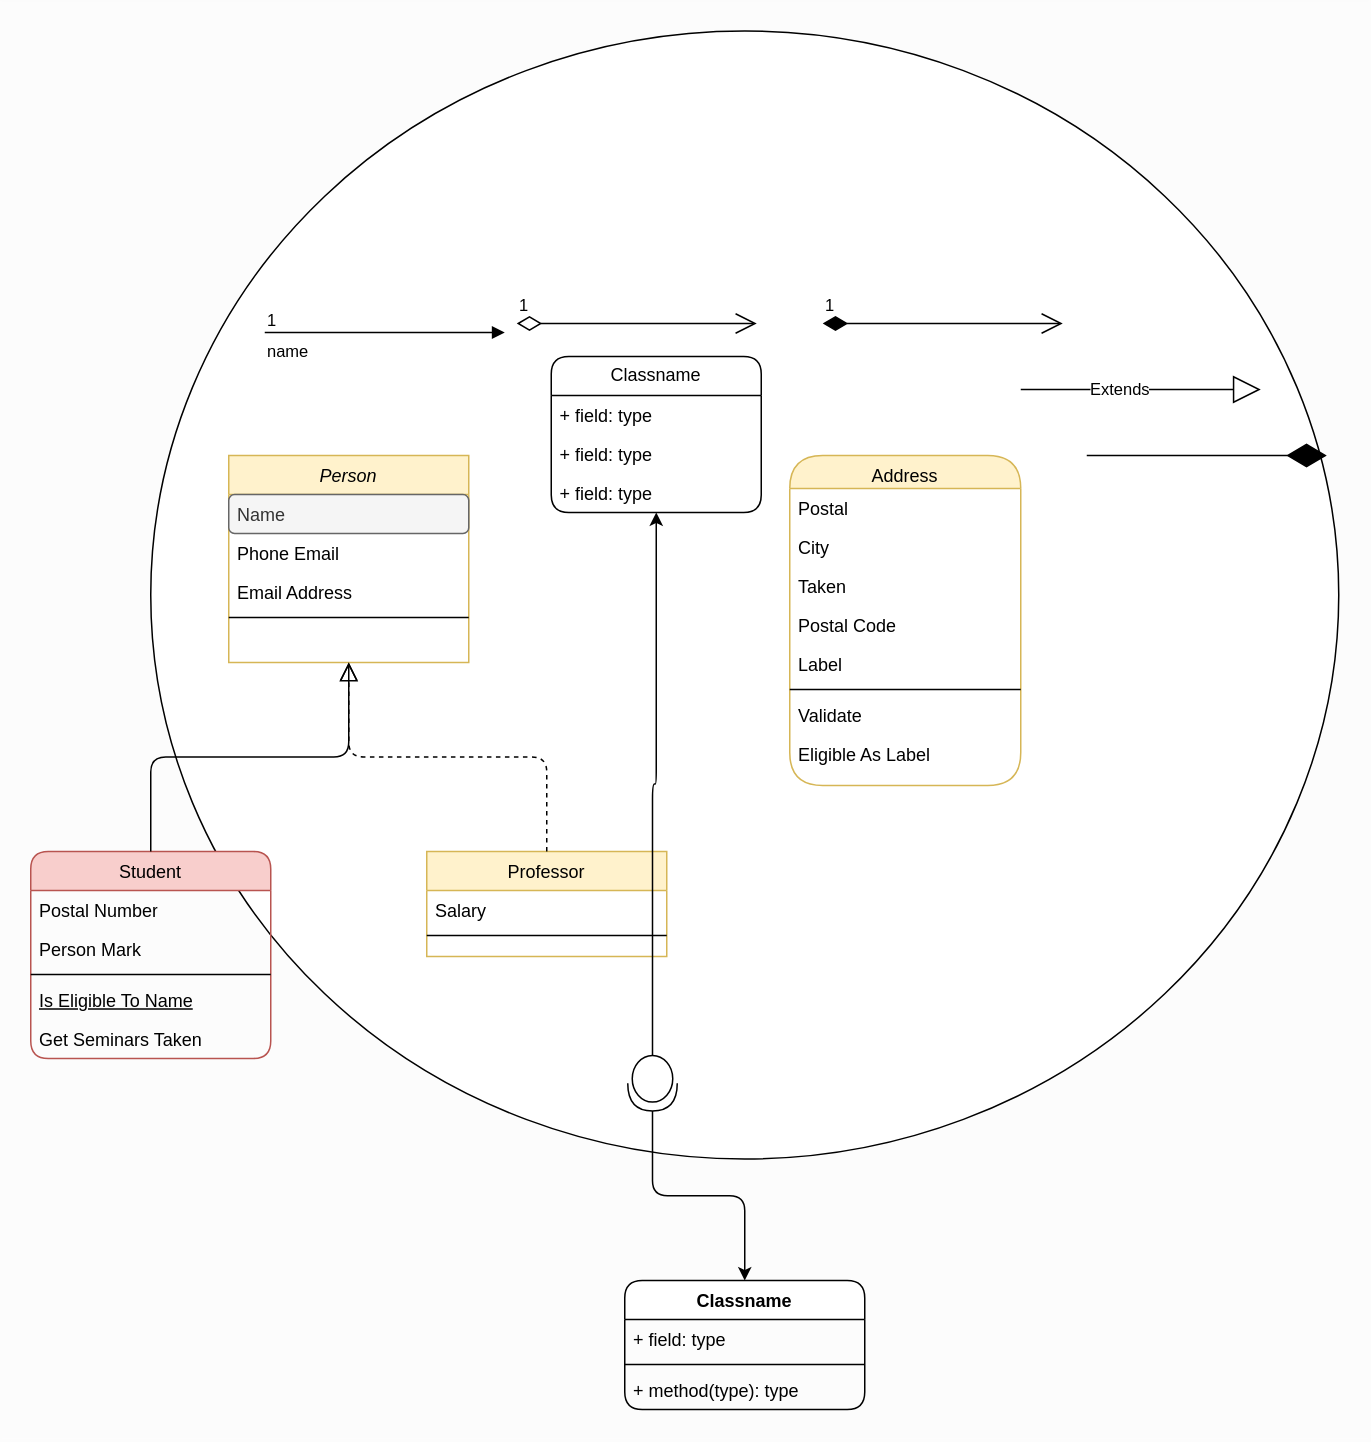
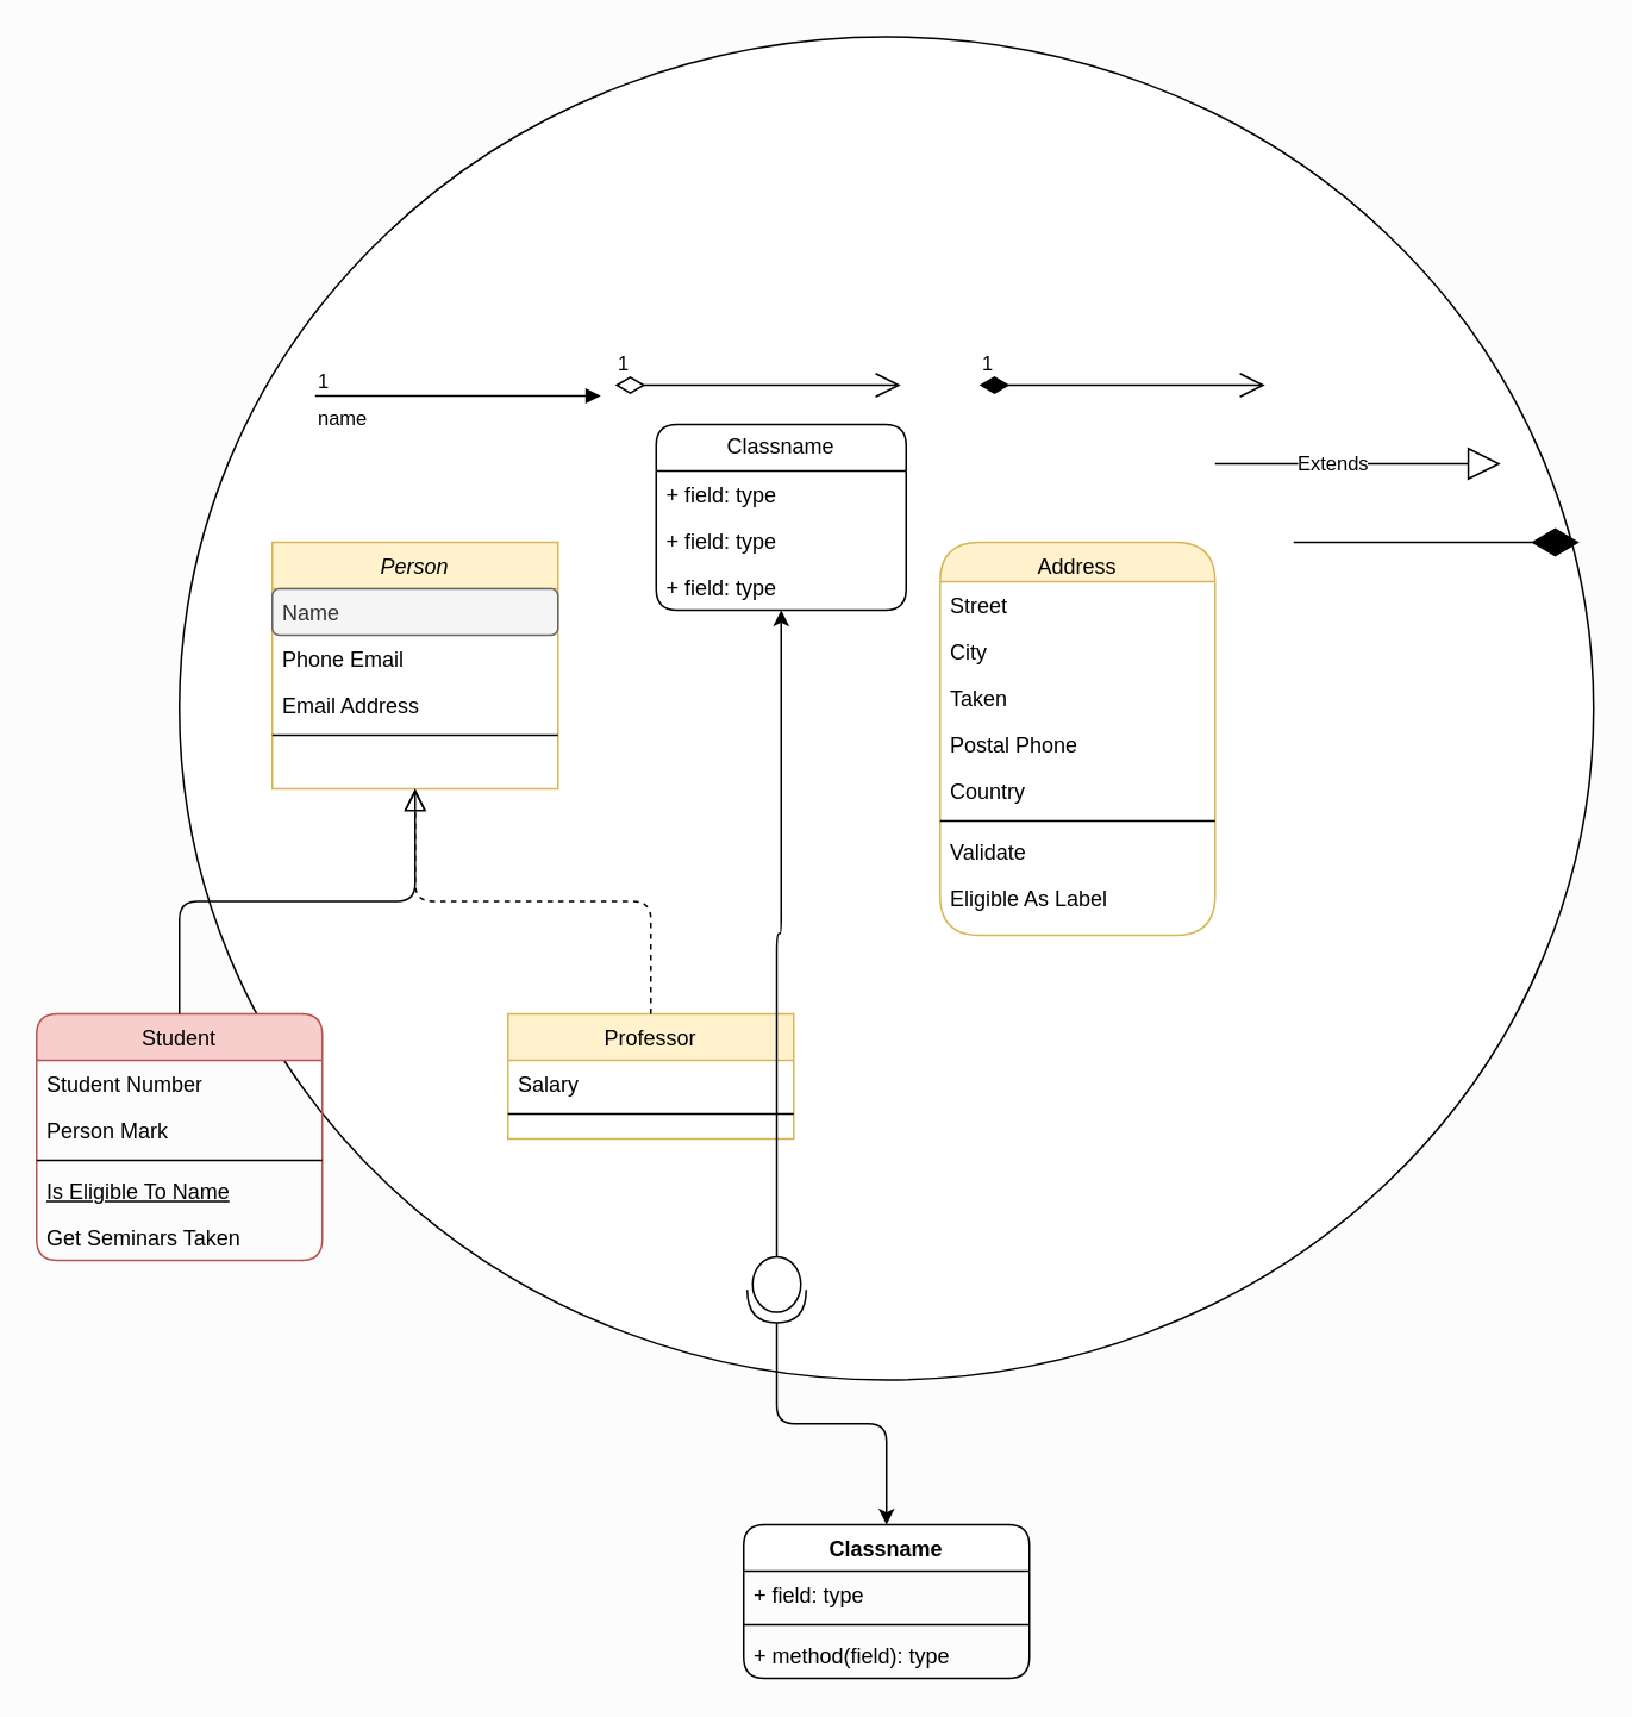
  <mxCell id="0" />
  <mxCell id="1" parent="0" />
  <mxCell id="2" value="" style="ellipse;whiteSpace=wrap;html=1;rounded=1;" vertex="1" parent="1"><mxGeometry x="100" y="20" width="792" height="752" as="geometry" /></mxCell>
  <mxCell id="3" value="Person" style="swimlane;fontStyle=2;align=center;verticalAlign=top;childLayout=stackLayout;horizontal=1;startSize=26;horizontalStack=0;resizeParent=1;resizeLast=0;collapsible=1;marginBottom=0;rounded=1;shadow=0;strokeWidth=1;labelBackgroundColor=none;backgroundOutline=0;whiteSpace=wrap;fillColor=#fff2cc;strokeColor=#d6b656;html=1;arcSize=0;" parent="1" vertex="1"><mxGeometry x="152" y="303" width="160" height="138" as="geometry"><mxRectangle x="230" y="140" width="160" height="26" as="alternateBounds" /></mxGeometry></mxCell>
  <mxCell id="4" value="Name" style="text;align=left;verticalAlign=top;spacingLeft=4;spacingRight=4;overflow=hidden;rotatable=0;points=[[0,0.5],[1,0.5]];portConstraint=eastwest;labelBackgroundColor=none;rounded=1;backgroundOutline=0;whiteSpace=wrap;fillColor=#f5f5f5;fontColor=#333333;strokeColor=#666666;html=1;" parent="3" vertex="1"><mxGeometry y="26" width="160" height="26" as="geometry" /></mxCell>
  <mxCell id="5" value="Phone Email" style="text;align=left;verticalAlign=top;spacingLeft=4;spacingRight=4;overflow=hidden;rotatable=0;points=[[0,0.5],[1,0.5]];portConstraint=eastwest;rounded=1;shadow=0;html=1;labelBackgroundColor=none;backgroundOutline=0;whiteSpace=wrap;" parent="3" vertex="1"><mxGeometry y="52" width="160" height="26" as="geometry" /></mxCell>
  <mxCell id="6" value="Email Address" style="text;align=left;verticalAlign=top;spacingLeft=4;spacingRight=4;overflow=hidden;rotatable=0;points=[[0,0.5],[1,0.5]];portConstraint=eastwest;rounded=1;shadow=0;html=1;labelBackgroundColor=none;backgroundOutline=0;whiteSpace=wrap;" parent="3" vertex="1"><mxGeometry y="78" width="160" height="26" as="geometry" /></mxCell>
  <mxCell id="7" value="" style="line;html=1;strokeWidth=1;align=left;verticalAlign=middle;spacingTop=-1;spacingLeft=3;spacingRight=3;rotatable=0;labelPosition=right;points=[];portConstraint=eastwest;labelBackgroundColor=none;rounded=1;backgroundOutline=0;whiteSpace=wrap;" parent="3" vertex="1"><mxGeometry y="104" width="160" height="8" as="geometry" /></mxCell>
  <mxCell id="8" value="Student" style="swimlane;fontStyle=0;align=center;verticalAlign=top;childLayout=stackLayout;horizontal=1;startSize=26;horizontalStack=0;resizeParent=1;resizeLast=0;collapsible=1;marginBottom=0;rounded=1;shadow=0;strokeWidth=1;labelBackgroundColor=none;backgroundOutline=0;whiteSpace=wrap;fillColor=#f8cecc;strokeColor=#b85450;html=1;" parent="1" vertex="1"><mxGeometry x="20" y="567" width="160" height="138" as="geometry"><mxRectangle x="130" y="380" width="160" height="26" as="alternateBounds" /></mxGeometry></mxCell>
- <mxCell id="9" value="Postal Number" style="text;align=left;verticalAlign=top;spacingLeft=4;spacingRight=4;overflow=hidden;rotatable=0;points=[[0,0.5],[1,0.5]];portConstraint=eastwest;labelBackgroundColor=none;rounded=1;backgroundOutline=0;whiteSpace=wrap;html=1;" parent="8" vertex="1"><mxGeometry y="26" width="160" height="26" as="geometry" /></mxCell>
+ <mxCell id="9" value="Student Number" style="text;align=left;verticalAlign=top;spacingLeft=4;spacingRight=4;overflow=hidden;rotatable=0;points=[[0,0.5],[1,0.5]];portConstraint=eastwest;labelBackgroundColor=none;rounded=1;backgroundOutline=0;whiteSpace=wrap;html=1;" parent="8" vertex="1"><mxGeometry y="26" width="160" height="26" as="geometry" /></mxCell>
  <mxCell id="10" value="Person Mark" style="text;align=left;verticalAlign=top;spacingLeft=4;spacingRight=4;overflow=hidden;rotatable=0;points=[[0,0.5],[1,0.5]];portConstraint=eastwest;rounded=1;shadow=0;html=1;labelBackgroundColor=none;backgroundOutline=0;whiteSpace=wrap;" parent="8" vertex="1"><mxGeometry y="52" width="160" height="26" as="geometry" /></mxCell>
  <mxCell id="11" value="" style="line;html=1;strokeWidth=1;align=left;verticalAlign=middle;spacingTop=-1;spacingLeft=3;spacingRight=3;rotatable=0;labelPosition=right;points=[];portConstraint=eastwest;labelBackgroundColor=none;rounded=1;backgroundOutline=0;whiteSpace=wrap;" parent="8" vertex="1"><mxGeometry y="78" width="160" height="8" as="geometry" /></mxCell>
  <mxCell id="12" value="Is Eligible To Name" style="text;align=left;verticalAlign=top;spacingLeft=4;spacingRight=4;overflow=hidden;rotatable=0;points=[[0,0.5],[1,0.5]];portConstraint=eastwest;fontStyle=4;labelBackgroundColor=none;rounded=1;backgroundOutline=0;whiteSpace=wrap;html=1;" parent="8" vertex="1"><mxGeometry y="86" width="160" height="26" as="geometry" /></mxCell>
  <mxCell id="13" value="Get Seminars Taken" style="text;align=left;verticalAlign=top;spacingLeft=4;spacingRight=4;overflow=hidden;rotatable=0;points=[[0,0.5],[1,0.5]];portConstraint=eastwest;labelBackgroundColor=none;rounded=1;backgroundOutline=0;whiteSpace=wrap;html=1;" parent="8" vertex="1"><mxGeometry y="112" width="160" height="26" as="geometry" /></mxCell>
  <mxCell id="14" value="" style="endArrow=open;endSize=10;endFill=0;shadow=0;strokeWidth=1;rounded=1;curved=0;edgeStyle=elbowEdgeStyle;elbow=vertical;labelBackgroundColor=none;fontColor=default;backgroundOutline=0;html=1;" parent="1" source="8" target="3" edge="1"><mxGeometry width="160" relative="1" as="geometry"><mxPoint x="176" y="418" as="sourcePoint" /><mxPoint x="176" y="418" as="targetPoint" /></mxGeometry></mxCell>
  <mxCell id="15" value="Professor" style="swimlane;fontStyle=0;align=center;verticalAlign=top;childLayout=stackLayout;horizontal=1;startSize=26;horizontalStack=0;resizeParent=1;resizeLast=0;collapsible=1;marginBottom=0;rounded=1;shadow=0;strokeWidth=1;labelBackgroundColor=none;backgroundOutline=0;fillColor=#fff2cc;strokeColor=#d6b656;whiteSpace=wrap;html=1;arcSize=0;" parent="1" vertex="1"><mxGeometry x="284" y="567" width="160" height="70" as="geometry"><mxRectangle x="340" y="380" width="170" height="26" as="alternateBounds" /></mxGeometry></mxCell>
  <mxCell id="16" value="Salary" style="text;align=left;verticalAlign=top;spacingLeft=4;spacingRight=4;overflow=hidden;rotatable=0;points=[[0,0.5],[1,0.5]];portConstraint=eastwest;labelBackgroundColor=none;rounded=1;backgroundOutline=0;whiteSpace=wrap;html=1;" parent="15" vertex="1"><mxGeometry y="26" width="160" height="26" as="geometry" /></mxCell>
  <mxCell id="17" value="" style="line;html=1;strokeWidth=1;align=left;verticalAlign=middle;spacingTop=-1;spacingLeft=3;spacingRight=3;rotatable=0;labelPosition=right;points=[];portConstraint=eastwest;labelBackgroundColor=none;rounded=1;backgroundOutline=0;whiteSpace=wrap;" parent="15" vertex="1"><mxGeometry y="52" width="160" height="8" as="geometry" /></mxCell>
  <mxCell id="18" value="" style="endArrow=block;endSize=10;endFill=0;shadow=0;strokeWidth=1;rounded=1;curved=0;edgeStyle=elbowEdgeStyle;elbow=vertical;labelBackgroundColor=none;fontColor=default;backgroundOutline=0;html=1;dashed=1;" parent="1" source="15" target="3" edge="1"><mxGeometry width="160" relative="1" as="geometry"><mxPoint x="186" y="588" as="sourcePoint" /><mxPoint x="286" y="486" as="targetPoint" /></mxGeometry></mxCell>
  <mxCell id="19" value="Address" style="swimlane;fontStyle=0;align=center;verticalAlign=top;childLayout=stackLayout;horizontal=1;startSize=22;horizontalStack=0;resizeParent=1;resizeLast=0;collapsible=1;marginBottom=0;rounded=1;shadow=0;strokeWidth=1;labelBackgroundColor=none;backgroundOutline=0;whiteSpace=wrap;fillColor=#fff2cc;strokeColor=#d6b656;html=1;gradientColor=none;swimlaneFillColor=default;arcSize=50;" parent="1" vertex="1"><mxGeometry x="526" y="303" width="154" height="220" as="geometry"><mxRectangle x="550" y="140" width="160" height="26" as="alternateBounds" /></mxGeometry></mxCell>
- <mxCell id="20" value="Postal" style="text;align=left;verticalAlign=top;spacingLeft=4;spacingRight=4;overflow=hidden;rotatable=0;points=[[0,0.5],[1,0.5]];portConstraint=eastwest;labelBackgroundColor=none;rounded=1;backgroundOutline=0;whiteSpace=wrap;html=1;" parent="19" vertex="1"><mxGeometry y="22" width="154" height="26" as="geometry" /></mxCell>
+ <mxCell id="20" value="Street" style="text;align=left;verticalAlign=top;spacingLeft=4;spacingRight=4;overflow=hidden;rotatable=0;points=[[0,0.5],[1,0.5]];portConstraint=eastwest;labelBackgroundColor=none;rounded=1;backgroundOutline=0;whiteSpace=wrap;html=1;" parent="19" vertex="1"><mxGeometry y="22" width="154" height="26" as="geometry" /></mxCell>
  <mxCell id="21" value="City" style="text;align=left;verticalAlign=top;spacingLeft=4;spacingRight=4;overflow=hidden;rotatable=0;points=[[0,0.5],[1,0.5]];portConstraint=eastwest;rounded=1;shadow=0;html=1;labelBackgroundColor=none;backgroundOutline=0;whiteSpace=wrap;" parent="19" vertex="1"><mxGeometry y="48" width="154" height="26" as="geometry" /></mxCell>
  <mxCell id="22" value="Taken" style="text;align=left;verticalAlign=top;spacingLeft=4;spacingRight=4;overflow=hidden;rotatable=0;points=[[0,0.5],[1,0.5]];portConstraint=eastwest;rounded=1;shadow=0;html=1;labelBackgroundColor=none;backgroundOutline=0;whiteSpace=wrap;" parent="19" vertex="1"><mxGeometry y="74" width="154" height="26" as="geometry" /></mxCell>
- <mxCell id="23" value="Postal Code" style="text;align=left;verticalAlign=top;spacingLeft=4;spacingRight=4;overflow=hidden;rotatable=0;points=[[0,0.5],[1,0.5]];portConstraint=eastwest;rounded=1;shadow=0;html=1;labelBackgroundColor=none;backgroundOutline=0;whiteSpace=wrap;" parent="19" vertex="1"><mxGeometry y="100" width="154" height="26" as="geometry" /></mxCell>
- <mxCell id="24" value="Label" style="text;align=left;verticalAlign=top;spacingLeft=4;spacingRight=4;overflow=hidden;rotatable=0;points=[[0,0.5],[1,0.5]];portConstraint=eastwest;rounded=1;shadow=0;html=1;labelBackgroundColor=none;backgroundOutline=0;whiteSpace=wrap;" parent="19" vertex="1"><mxGeometry y="126" width="154" height="26" as="geometry" /></mxCell>
+ <mxCell id="23" value="Postal Phone" style="text;align=left;verticalAlign=top;spacingLeft=4;spacingRight=4;overflow=hidden;rotatable=0;points=[[0,0.5],[1,0.5]];portConstraint=eastwest;rounded=1;shadow=0;html=1;labelBackgroundColor=none;backgroundOutline=0;whiteSpace=wrap;" parent="19" vertex="1"><mxGeometry y="100" width="154" height="26" as="geometry" /></mxCell>
+ <mxCell id="24" value="Country" style="text;align=left;verticalAlign=top;spacingLeft=4;spacingRight=4;overflow=hidden;rotatable=0;points=[[0,0.5],[1,0.5]];portConstraint=eastwest;rounded=1;shadow=0;html=1;labelBackgroundColor=none;backgroundOutline=0;whiteSpace=wrap;" parent="19" vertex="1"><mxGeometry y="126" width="154" height="26" as="geometry" /></mxCell>
  <mxCell id="25" value="" style="line;html=1;strokeWidth=1;align=left;verticalAlign=middle;spacingTop=-1;spacingLeft=3;spacingRight=3;rotatable=0;labelPosition=right;points=[];portConstraint=eastwest;labelBackgroundColor=none;rounded=1;backgroundOutline=0;whiteSpace=wrap;" parent="19" vertex="1"><mxGeometry y="152" width="154" height="8" as="geometry" /></mxCell>
  <mxCell id="26" value="Validate" style="text;align=left;verticalAlign=top;spacingLeft=4;spacingRight=4;overflow=hidden;rotatable=0;points=[[0,0.5],[1,0.5]];portConstraint=eastwest;labelBackgroundColor=none;rounded=1;backgroundOutline=0;whiteSpace=wrap;html=1;" parent="19" vertex="1"><mxGeometry y="160" width="154" height="26" as="geometry" /></mxCell>
  <mxCell id="27" value="Eligible As Label" style="text;align=left;verticalAlign=top;spacingLeft=4;spacingRight=4;overflow=hidden;rotatable=0;points=[[0,0.5],[1,0.5]];portConstraint=eastwest;labelBackgroundColor=none;rounded=1;backgroundOutline=0;whiteSpace=wrap;html=1;" parent="19" vertex="1"><mxGeometry y="186" width="154" height="26" as="geometry" /></mxCell>
  <mxCell id="28" value="name" style="endArrow=block;endFill=1;html=1;edgeStyle=orthogonalEdgeStyle;align=left;verticalAlign=top;rounded=1;labelBackgroundColor=none;fontColor=default;backgroundOutline=0;" edge="1" parent="1"><mxGeometry x="-1" relative="1" as="geometry"><mxPoint x="176" y="221" as="sourcePoint" /><mxPoint x="336" y="221" as="targetPoint" /></mxGeometry></mxCell>
  <mxCell id="29" value="1" style="edgeLabel;resizable=0;html=1;align=left;verticalAlign=bottom;labelBackgroundColor=none;rounded=1;backgroundOutline=0;" connectable="0" vertex="1" parent="28"><mxGeometry x="-1" relative="1" as="geometry" /></mxCell>
  <mxCell id="30" value="1" style="endArrow=open;html=1;endSize=12;startArrow=diamondThin;startSize=14;startFill=0;edgeStyle=orthogonalEdgeStyle;align=left;verticalAlign=bottom;rounded=1;labelBackgroundColor=none;fontColor=default;backgroundOutline=0;" edge="1" parent="1"><mxGeometry x="-1" y="3" relative="1" as="geometry"><mxPoint x="344" y="215" as="sourcePoint" /><mxPoint x="504" y="215" as="targetPoint" /></mxGeometry></mxCell>
  <mxCell id="31" value="1" style="endArrow=open;html=1;endSize=12;startArrow=diamondThin;startSize=14;startFill=1;edgeStyle=entityRelationEdgeStyle;align=left;verticalAlign=bottom;rounded=1;" edge="1" parent="1"><mxGeometry x="-1" y="3" relative="1" as="geometry"><mxPoint x="548" y="215" as="sourcePoint" /><mxPoint x="708" y="215" as="targetPoint" /></mxGeometry></mxCell>
  <mxCell id="32" value="Classname" style="swimlane;fontStyle=0;childLayout=stackLayout;horizontal=1;startSize=26;fillColor=none;horizontalStack=0;resizeParent=1;resizeParentMax=0;resizeLast=0;collapsible=1;marginBottom=0;whiteSpace=wrap;html=1;labelBackgroundColor=none;rounded=1;" vertex="1" parent="1"><mxGeometry x="367" y="237" width="140" height="104" as="geometry" /></mxCell>
  <mxCell id="33" value="+ field: type" style="text;strokeColor=none;fillColor=none;align=left;verticalAlign=top;spacingLeft=4;spacingRight=4;overflow=hidden;rotatable=0;points=[[0,0.5],[1,0.5]];portConstraint=eastwest;whiteSpace=wrap;html=1;labelBackgroundColor=none;rounded=1;" vertex="1" parent="32"><mxGeometry y="26" width="140" height="26" as="geometry" /></mxCell>
  <mxCell id="34" value="+ field: type" style="text;strokeColor=none;fillColor=none;align=left;verticalAlign=top;spacingLeft=4;spacingRight=4;overflow=hidden;rotatable=0;points=[[0,0.5],[1,0.5]];portConstraint=eastwest;whiteSpace=wrap;html=1;labelBackgroundColor=none;rounded=1;" vertex="1" parent="32"><mxGeometry y="52" width="140" height="26" as="geometry" /></mxCell>
  <mxCell id="35" value="+ field: type" style="text;strokeColor=none;fillColor=none;align=left;verticalAlign=top;spacingLeft=4;spacingRight=4;overflow=hidden;rotatable=0;points=[[0,0.5],[1,0.5]];portConstraint=eastwest;whiteSpace=wrap;html=1;labelBackgroundColor=none;rounded=1;" vertex="1" parent="32"><mxGeometry y="78" width="140" height="26" as="geometry" /></mxCell>
  <mxCell id="36" value="Classname" style="swimlane;fontStyle=1;align=center;verticalAlign=top;childLayout=stackLayout;horizontal=1;startSize=26;horizontalStack=0;resizeParent=1;resizeParentMax=0;resizeLast=0;collapsible=1;marginBottom=0;whiteSpace=wrap;html=1;labelBackgroundColor=none;rounded=1;" vertex="1" parent="1"><mxGeometry x="416" y="853" width="160" height="86" as="geometry" /></mxCell>
  <mxCell id="37" value="+ field: type" style="text;strokeColor=none;fillColor=none;align=left;verticalAlign=top;spacingLeft=4;spacingRight=4;overflow=hidden;rotatable=0;points=[[0,0.5],[1,0.5]];portConstraint=eastwest;whiteSpace=wrap;html=1;labelBackgroundColor=none;rounded=1;" vertex="1" parent="36"><mxGeometry y="26" width="160" height="26" as="geometry" /></mxCell>
  <mxCell id="38" value="" style="line;strokeWidth=1;fillColor=none;align=left;verticalAlign=middle;spacingTop=-1;spacingLeft=3;spacingRight=3;rotatable=0;labelPosition=right;points=[];portConstraint=eastwest;strokeColor=inherit;whiteSpace=wrap;html=1;labelBackgroundColor=none;rounded=1;" vertex="1" parent="36"><mxGeometry y="52" width="160" height="8" as="geometry" /></mxCell>
- <mxCell id="39" value="+ method(type): type" style="text;strokeColor=none;fillColor=none;align=left;verticalAlign=top;spacingLeft=4;spacingRight=4;overflow=hidden;rotatable=0;points=[[0,0.5],[1,0.5]];portConstraint=eastwest;whiteSpace=wrap;html=1;labelBackgroundColor=none;rounded=1;" vertex="1" parent="36"><mxGeometry y="60" width="160" height="26" as="geometry" /></mxCell>
+ <mxCell id="39" value="+ method(field): type" style="text;strokeColor=none;fillColor=none;align=left;verticalAlign=top;spacingLeft=4;spacingRight=4;overflow=hidden;rotatable=0;points=[[0,0.5],[1,0.5]];portConstraint=eastwest;whiteSpace=wrap;html=1;labelBackgroundColor=none;rounded=1;" vertex="1" parent="36"><mxGeometry y="60" width="160" height="26" as="geometry" /></mxCell>
  <mxCell id="40" value="Extends" style="endArrow=block;endSize=16;endFill=0;html=1;rounded=1;" edge="1" parent="1"><mxGeometry x="-0.175" width="160" relative="1" as="geometry"><mxPoint x="680" y="259" as="sourcePoint" /><mxPoint x="840" y="259" as="targetPoint" /><mxPoint as="offset" /></mxGeometry></mxCell>
  <mxCell id="41" value="" style="endArrow=diamondThin;endFill=1;endSize=24;html=1;rounded=1;" edge="1" parent="1"><mxGeometry width="160" relative="1" as="geometry"><mxPoint x="724" y="303" as="sourcePoint" /><mxPoint x="884" y="303" as="targetPoint" /></mxGeometry></mxCell>
  <mxCell id="42" style="edgeStyle=orthogonalEdgeStyle;rounded=1;orthogonalLoop=1;jettySize=auto;html=1;exitX=1;exitY=0.5;exitDx=0;exitDy=0;exitPerimeter=0;" edge="1" parent="1" source="44" target="36"><mxGeometry relative="1" as="geometry" /></mxCell>
  <mxCell id="43" style="edgeStyle=orthogonalEdgeStyle;rounded=1;orthogonalLoop=1;jettySize=auto;html=1;jumpStyle=arc;jumpSize=26;" edge="1" parent="1" source="44" target="32"><mxGeometry relative="1" as="geometry" /></mxCell>
  <mxCell id="44" value="" style="shape=providedRequiredInterface;html=1;verticalLabelPosition=bottom;sketch=0;rotation=90;dropTarget=1;rounded=1;" vertex="1" parent="1"><mxGeometry x="416" y="705" width="37" height="33" as="geometry" /></mxCell>
